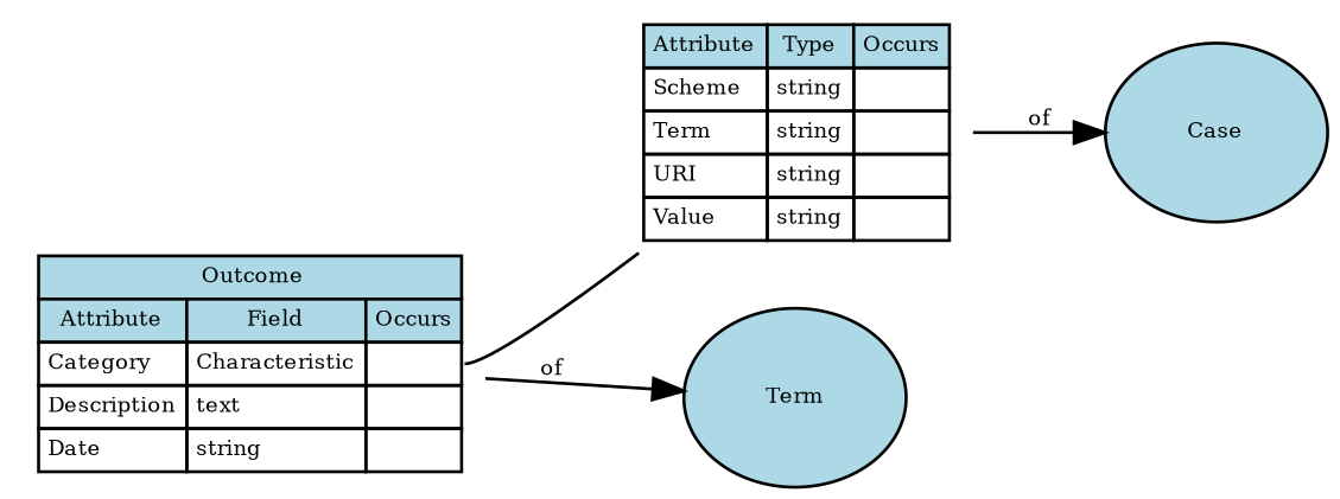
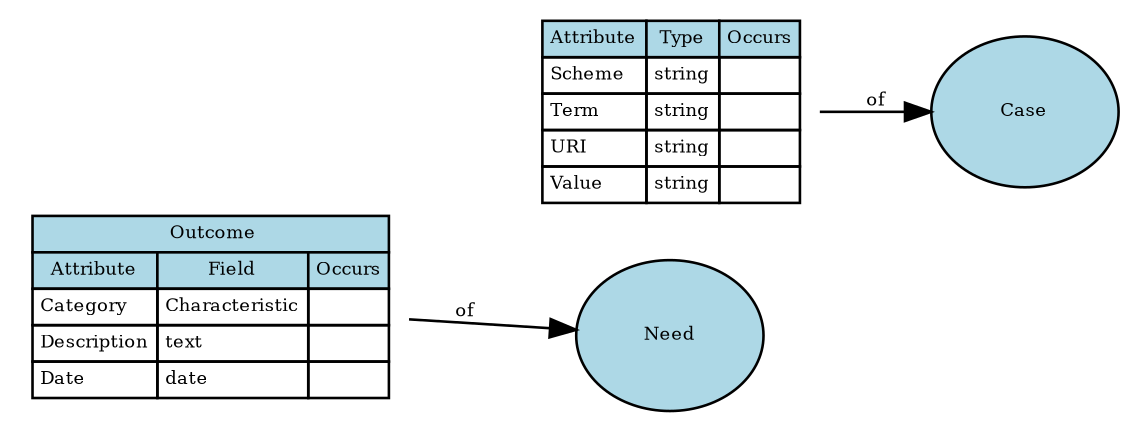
  digraph {
    fontname="DejaVu Serif"
    rankdir=LR
    splines=true
    node [black=black color=black fillcolor=lightblue fontname="DejaVu Serif" fontsize=7]
    edge [fontname="DejaVu Serif" fontsize=7 labelfontname=Arial labelfontsize=7]
    n1 [label=<<table border='0' cellborder='1' cellspacing='0'><tr><td bgcolor='lightblue'>Attribute</td><td bgcolor='lightblue'>Type</td><td bgcolor='lightblue'>Occurs</td></tr><tr><td align='left' balign='left' valign='top'>Scheme</td><td align='left' balign='left' valign='top'>string</td><td align='left' balign='left' valign='top'></td></tr><tr><td align='left' balign='left' valign='top'>Term</td><td align='left' balign='left' valign='top'>string</td><td align='left' balign='left' valign='top'></td></tr><tr><td align='left' balign='left' valign='top'>URI</td><td align='left' balign='left' valign='top'>string</td><td align='left' balign='left' valign='top'></td></tr><tr><td align='left' balign='left' valign='top'>Value</td><td align='left' balign='left' valign='top'>string</td><td align='left' balign='left' valign='top'></td></tr></table>> shape=plaintext]
    n2 [fixedsize=true height=0.8 label=Case style=filled width=1.0]
-   n3 [label=<<table border='0' cellborder='1' cellspacing='0'><tr><td colspan='3' bgcolor='lightblue'> Outcome</td></tr><tr><td bgcolor='lightblue'>Attribute</td><td bgcolor='lightblue'>Field</td><td bgcolor='lightblue'>Occurs</td></tr><tr><td align='left' balign='left' valign='top'>Category</td><td align='left' balign='left' valign='top'>Characteristic</td><td align='left' balign='left' valign='top' port='31'></td></tr><tr><td align='left' balign='left' valign='top'>Description</td><td align='left' balign='left' valign='top'>text</td><td align='left' balign='left' valign='top'></td></tr><tr><td align='left' balign='left' valign='top'>Date</td><td align='left' balign='left' valign='top'>string</td><td align='left' balign='left' valign='top'></td></tr></table>> shape=plaintext]
-   n4 [fixedsize=true height=0.8 label=Term style=filled width=1.0]
+   n3 [label=<<table border='0' cellborder='1' cellspacing='0'><tr><td colspan='3' bgcolor='lightblue'> Outcome</td></tr><tr><td bgcolor='lightblue'>Attribute</td><td bgcolor='lightblue'>Field</td><td bgcolor='lightblue'>Occurs</td></tr><tr><td align='left' balign='left' valign='top'>Category</td><td align='left' balign='left' valign='top'>Characteristic</td><td align='left' balign='left' valign='top' port='31'></td></tr><tr><td align='left' balign='left' valign='top'>Description</td><td align='left' balign='left' valign='top'>text</td><td align='left' balign='left' valign='top'></td></tr><tr><td align='left' balign='left' valign='top'>Date</td><td align='left' balign='left' valign='top'>date</td><td align='left' balign='left' valign='top'></td></tr></table>> shape=plaintext]
+   n4 [fixedsize=true height=0.8 label=Need style=filled width=1.0]
    n1 -> n2 [label=of]
-   n3 -> n1 [dir=none tailport=31]
    n3 -> n4 [label=of]
  }
